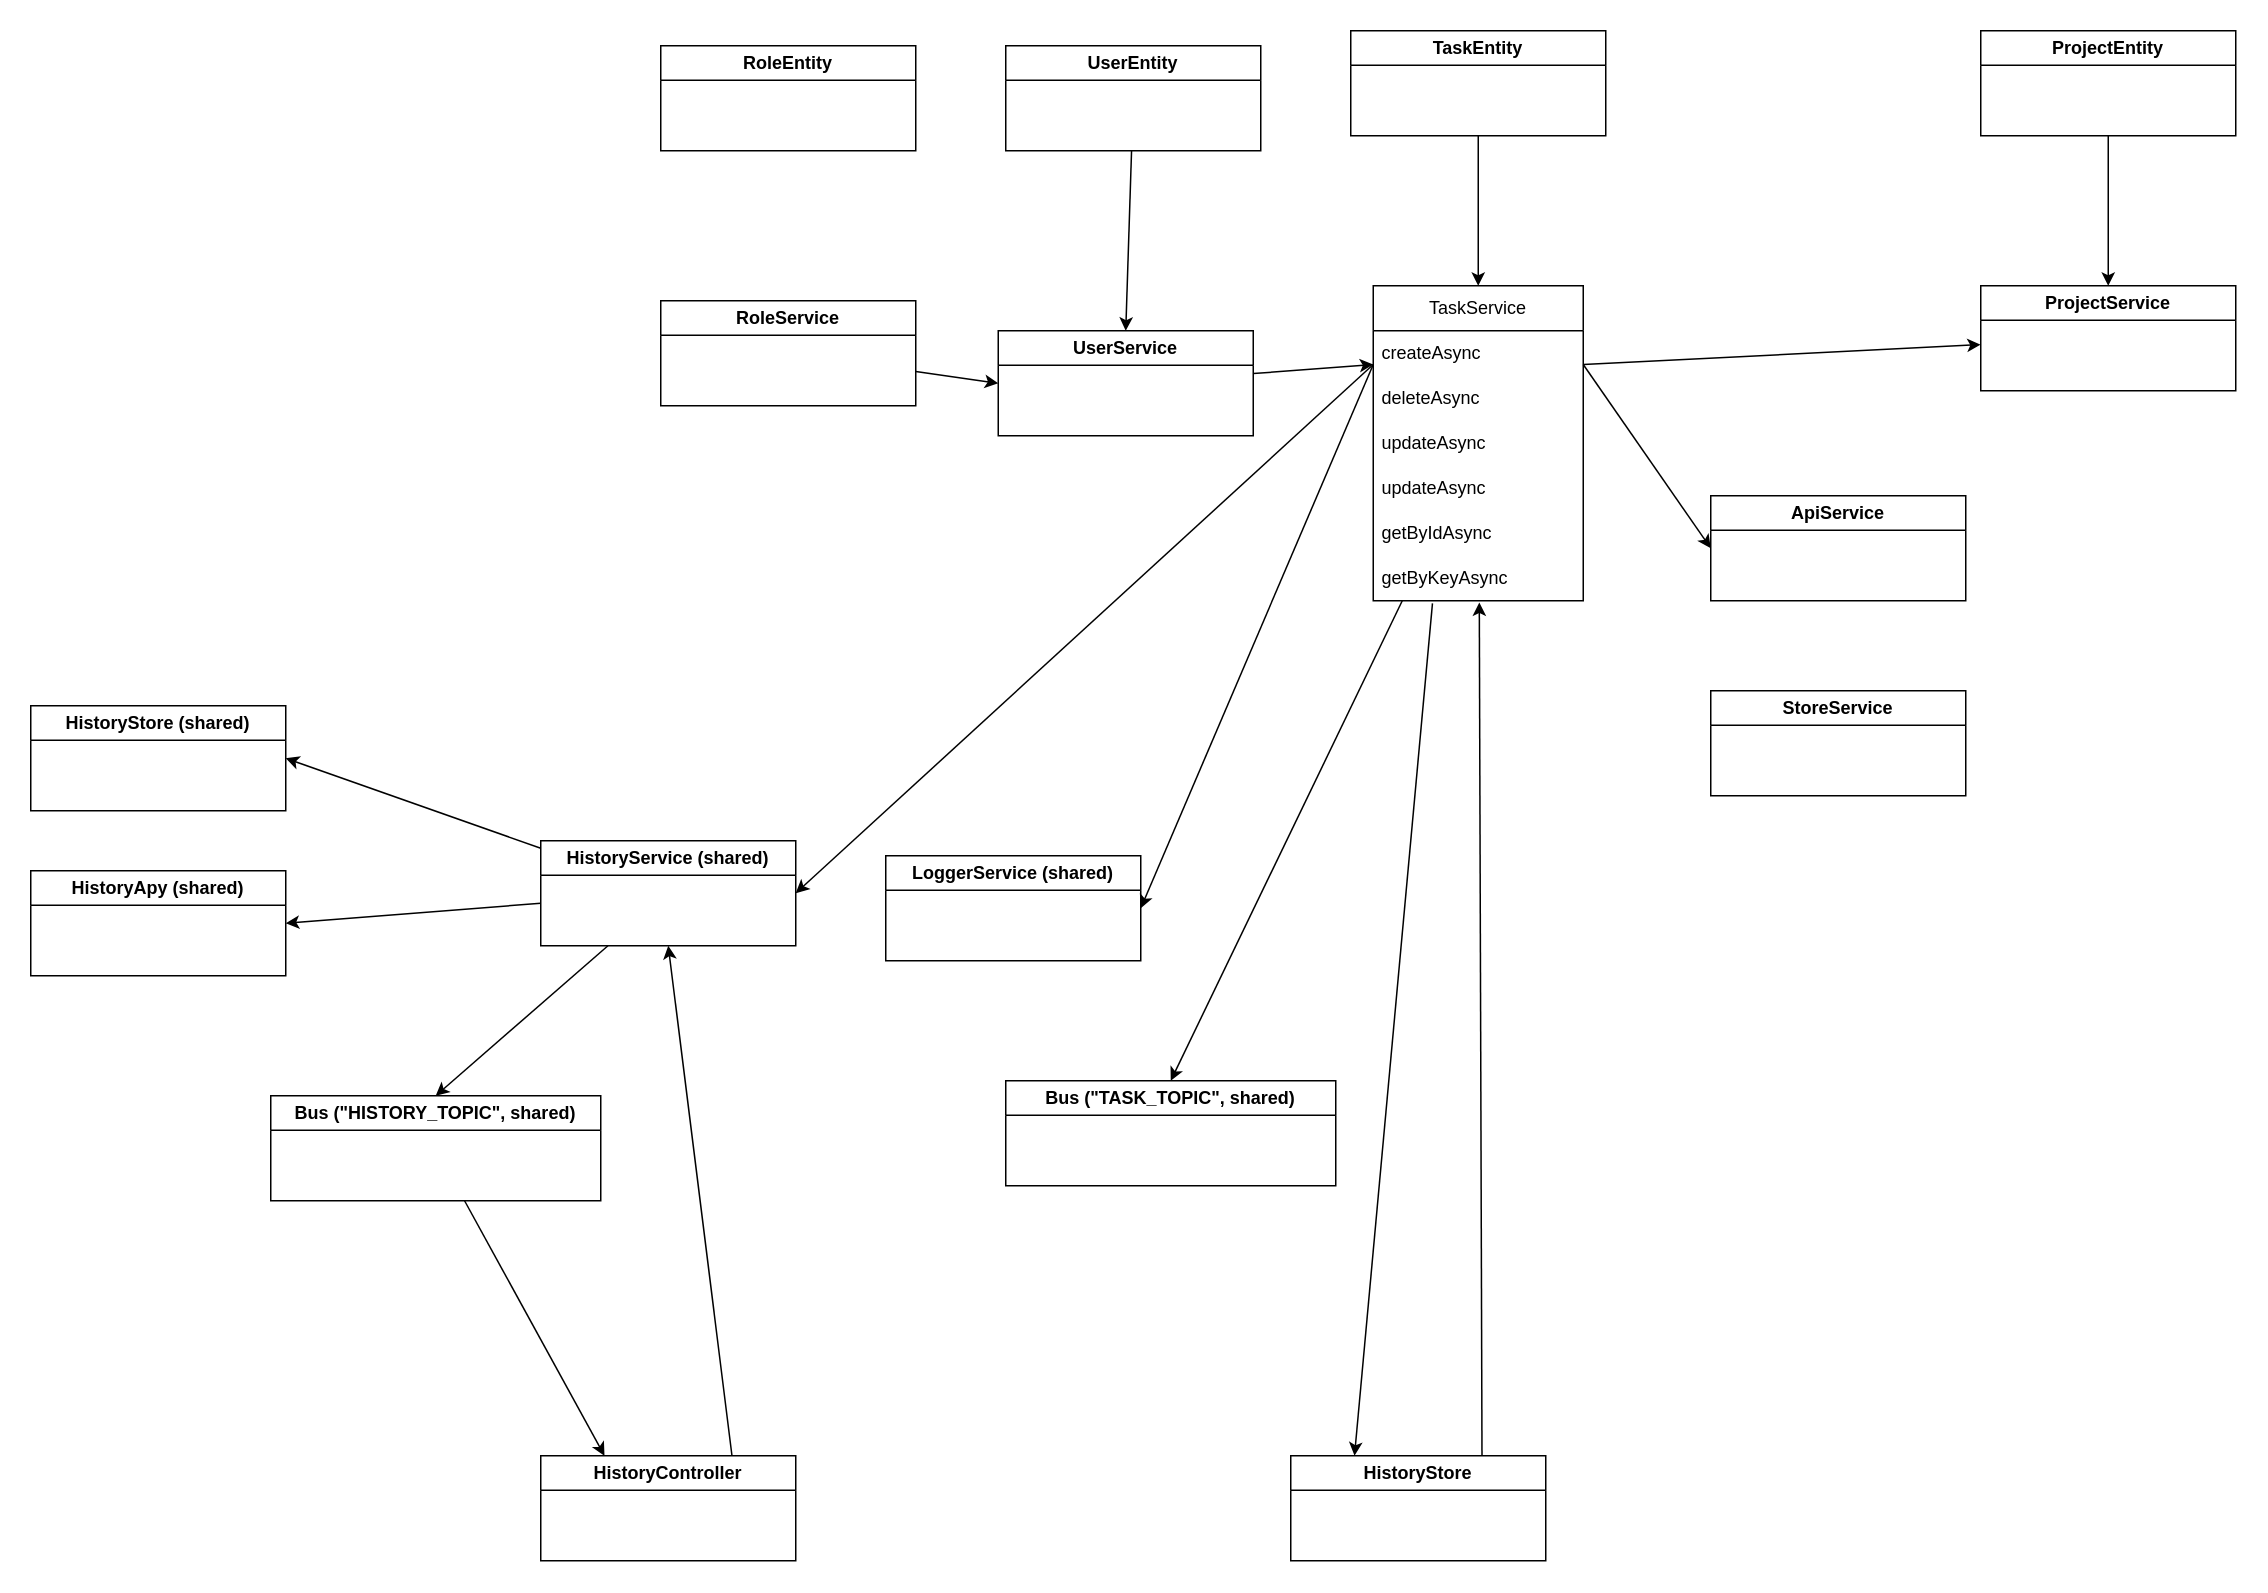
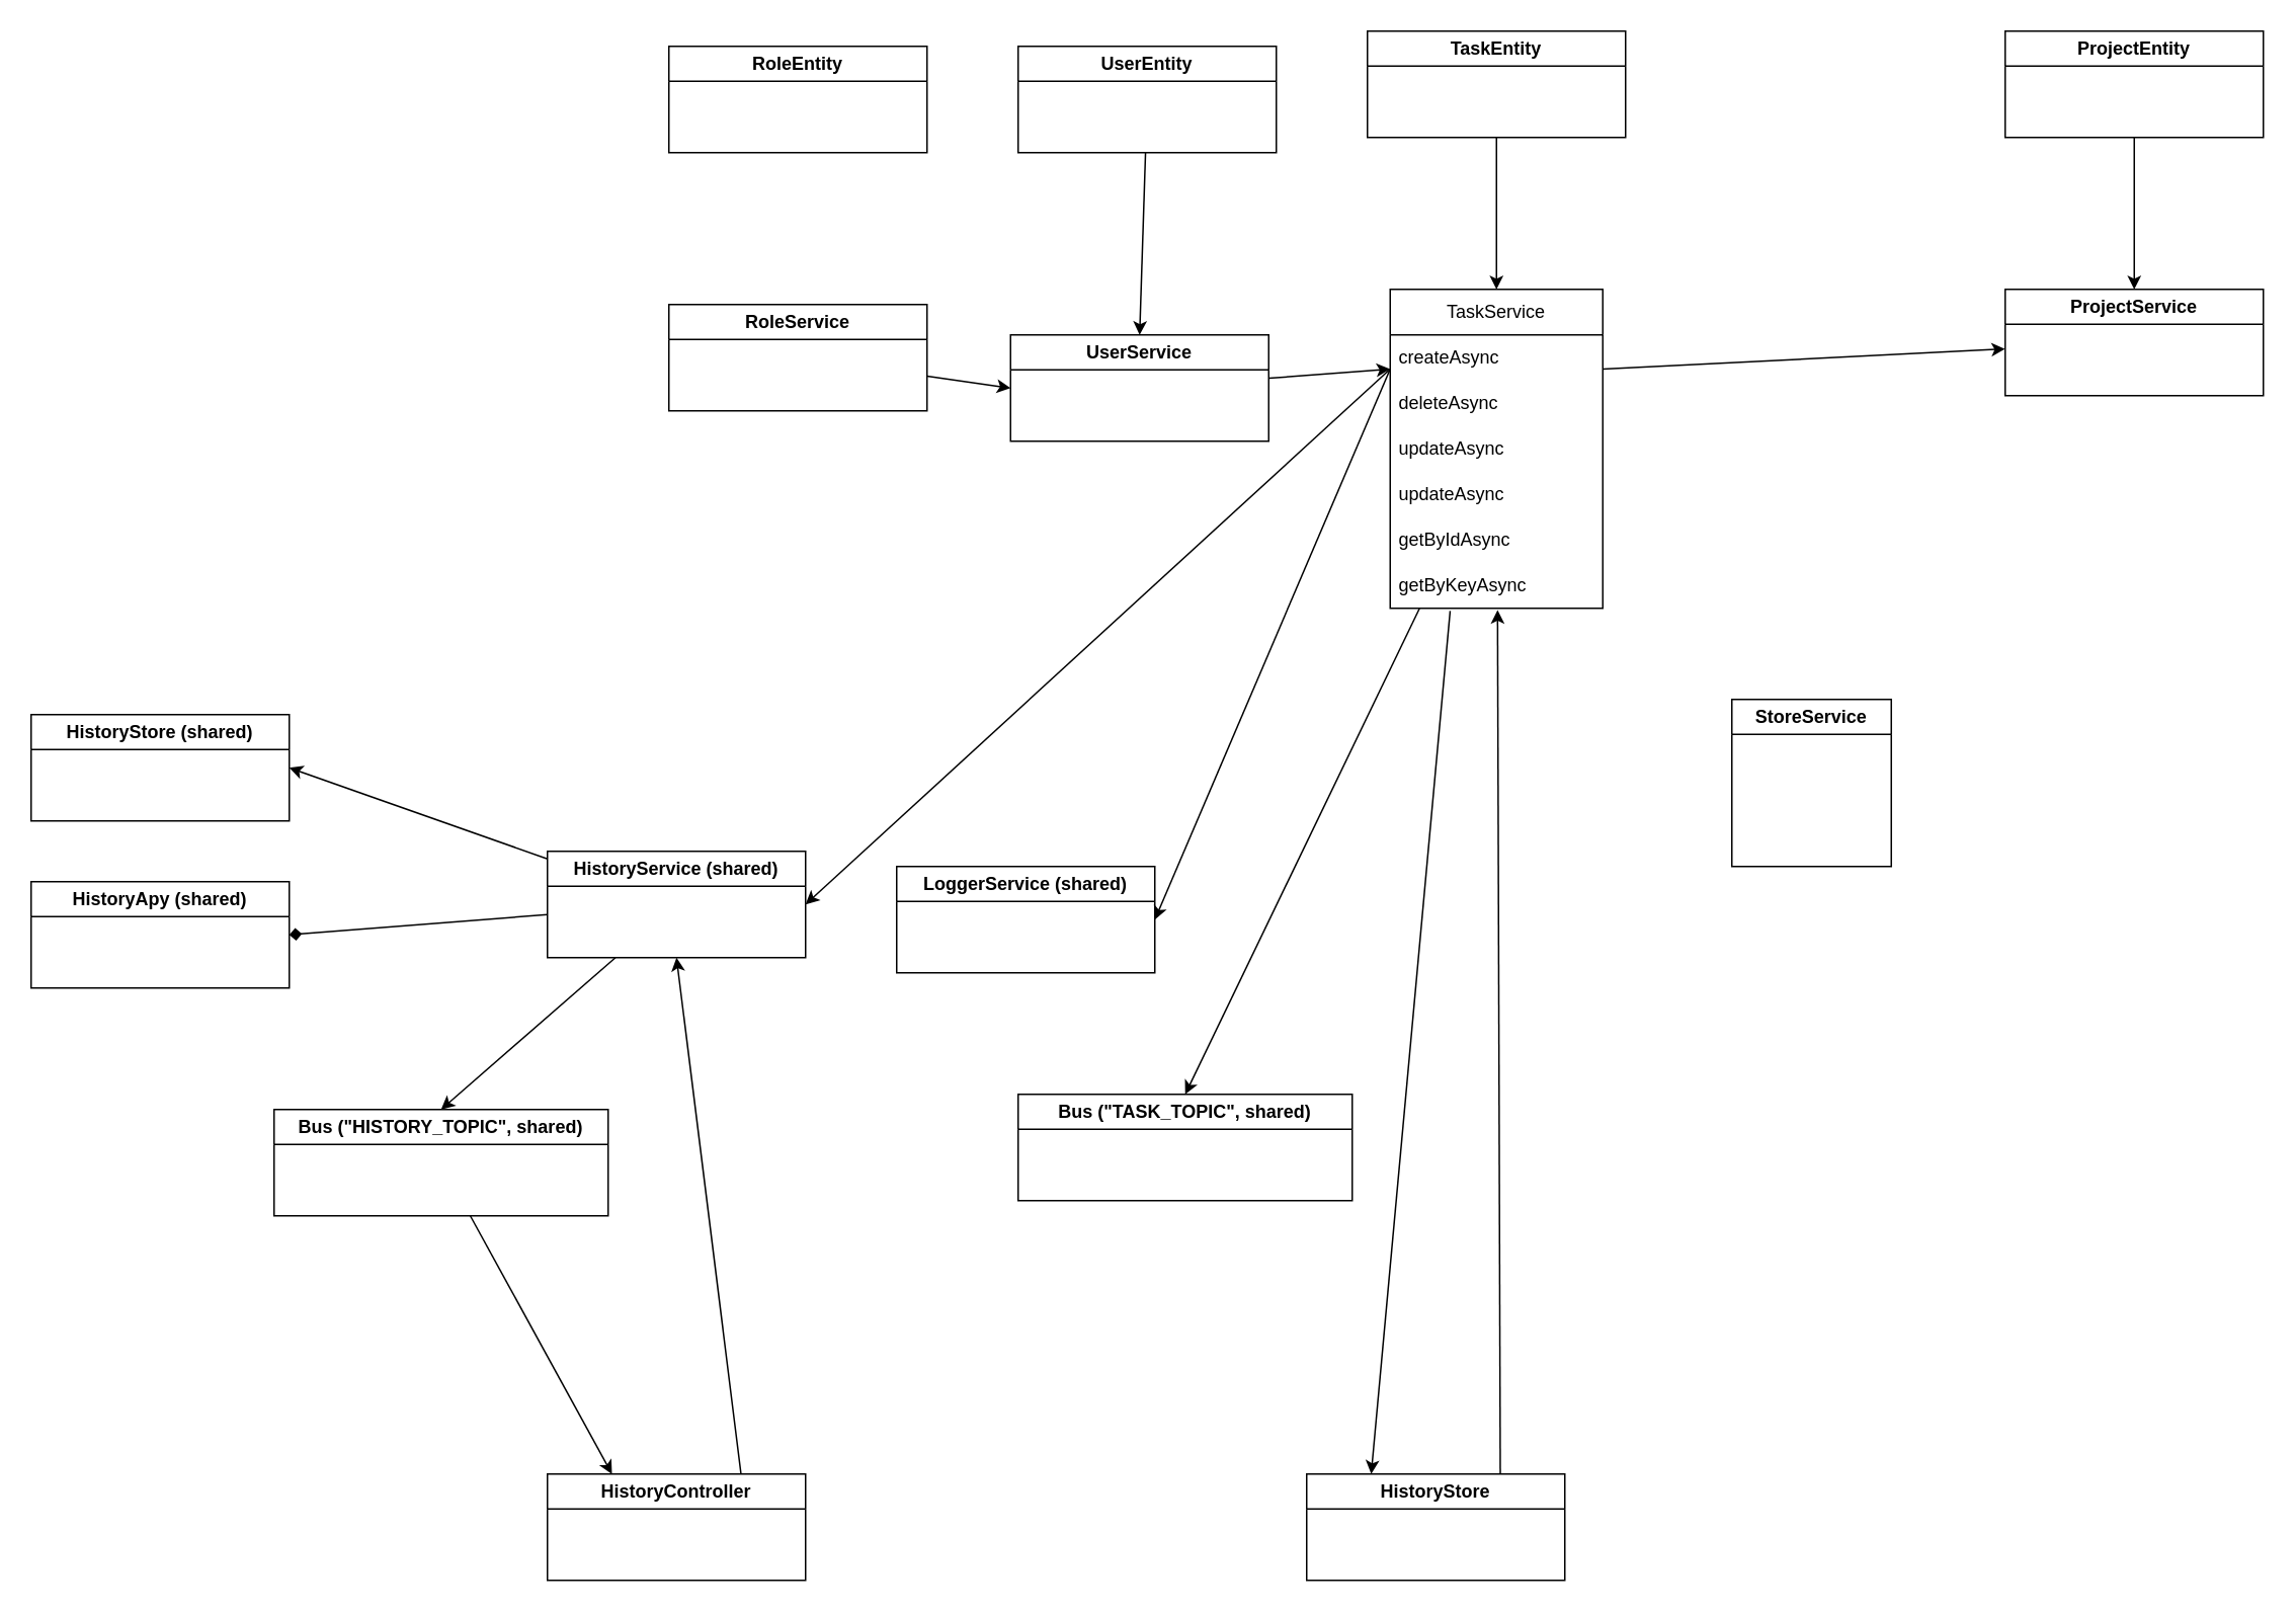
  <mxCell id="0" />
  <mxCell id="1" parent="0" />
  <mxCell id="2" style="edgeStyle=none;html=1;entryX=0.5;entryY=0;entryDx=0;entryDy=0;" parent="1" source="3" target="30" edge="1"><mxGeometry relative="1" as="geometry"><mxPoint x="990" y="210" as="targetPoint" /></mxGeometry></mxCell>
  <mxCell id="3" value="TaskEntity" style="swimlane;whiteSpace=wrap;html=1;" parent="1" vertex="1"><mxGeometry x="900" y="20" width="170" height="70" as="geometry" /></mxCell>
  <mxCell id="4" style="edgeStyle=none;html=1;exitX=1;exitY=0.25;exitDx=0;exitDy=0;" parent="1" source="30" target="10" edge="1"><mxGeometry relative="1" as="geometry"><mxPoint x="1012.708" y="270" as="sourcePoint" /></mxGeometry></mxCell>
- <mxCell id="5" style="edgeStyle=none;html=1;entryX=0;entryY=0.5;entryDx=0;entryDy=0;exitX=1;exitY=0.25;exitDx=0;exitDy=0;" parent="1" source="30" target="25" edge="1"><mxGeometry relative="1" as="geometry"><mxPoint x="998.854" y="270" as="sourcePoint" /></mxGeometry></mxCell>
  <mxCell id="6" style="edgeStyle=none;html=1;entryX=1;entryY=0.5;entryDx=0;entryDy=0;exitX=0;exitY=0.25;exitDx=0;exitDy=0;" parent="1" source="30" target="23" edge="1"><mxGeometry relative="1" as="geometry"><mxPoint x="940.764" y="270" as="sourcePoint" /></mxGeometry></mxCell>
  <mxCell id="7" style="edgeStyle=none;html=1;entryX=1;entryY=0.5;entryDx=0;entryDy=0;exitX=0;exitY=0.25;exitDx=0;exitDy=0;" parent="1" source="30" target="26" edge="1"><mxGeometry relative="1" as="geometry"><mxPoint x="963.125" y="270" as="sourcePoint" /></mxGeometry></mxCell>
  <mxCell id="8" style="edgeStyle=none;html=1;entryX=0.5;entryY=0;entryDx=0;entryDy=0;" parent="1" source="9" target="10" edge="1"><mxGeometry relative="1" as="geometry" /></mxCell>
  <mxCell id="9" value="ProjectEntity" style="swimlane;whiteSpace=wrap;html=1;" parent="1" vertex="1"><mxGeometry x="1320" y="20" width="170" height="70" as="geometry" /></mxCell>
  <mxCell id="10" value="ProjectService" style="swimlane;whiteSpace=wrap;html=1;" parent="1" vertex="1"><mxGeometry x="1320" y="190" width="170" height="70" as="geometry" /></mxCell>
  <mxCell id="11" style="edgeStyle=none;html=1;entryX=0.5;entryY=0;entryDx=0;entryDy=0;" parent="1" source="12" target="14" edge="1"><mxGeometry relative="1" as="geometry" /></mxCell>
  <mxCell id="12" value="UserEntity" style="swimlane;whiteSpace=wrap;html=1;" parent="1" vertex="1"><mxGeometry x="670" y="30" width="170" height="70" as="geometry" /></mxCell>
  <mxCell id="13" style="edgeStyle=none;html=1;entryX=0;entryY=0.25;entryDx=0;entryDy=0;" parent="1" source="14" target="30" edge="1"><mxGeometry relative="1" as="geometry" /></mxCell>
  <mxCell id="14" value="UserService" style="swimlane;whiteSpace=wrap;html=1;" parent="1" vertex="1"><mxGeometry x="665" y="220" width="170" height="70" as="geometry" /></mxCell>
  <mxCell id="15" value="RoleEntity" style="swimlane;whiteSpace=wrap;html=1;" parent="1" vertex="1"><mxGeometry x="440" y="30" width="170" height="70" as="geometry" /></mxCell>
  <mxCell id="16" style="edgeStyle=none;html=1;entryX=0;entryY=0.5;entryDx=0;entryDy=0;" parent="1" source="17" target="14" edge="1"><mxGeometry relative="1" as="geometry" /></mxCell>
  <mxCell id="17" value="RoleService" style="swimlane;whiteSpace=wrap;html=1;" parent="1" vertex="1"><mxGeometry x="440" y="200" width="170" height="70" as="geometry" /></mxCell>
  <mxCell id="18" style="edgeStyle=none;html=1;entryX=0.505;entryY=1.038;entryDx=0;entryDy=0;entryPerimeter=0;exitX=0.75;exitY=0;exitDx=0;exitDy=0;" parent="1" source="19" target="36" edge="1"><mxGeometry relative="1" as="geometry"><mxPoint x="985" y="270" as="targetPoint" /></mxGeometry></mxCell>
  <mxCell id="19" value="HistoryStore" style="swimlane;whiteSpace=wrap;html=1;" parent="1" vertex="1"><mxGeometry x="860" y="970" width="170" height="70" as="geometry" /></mxCell>
  <mxCell id="20" style="edgeStyle=none;html=1;entryX=0.5;entryY=0;entryDx=0;entryDy=0;" parent="1" source="23" target="40" edge="1"><mxGeometry relative="1" as="geometry" /></mxCell>
  <mxCell id="21" style="edgeStyle=none;html=1;entryX=1;entryY=0.5;entryDx=0;entryDy=0;" parent="1" source="23" target="41" edge="1"><mxGeometry relative="1" as="geometry" /></mxCell>
- <mxCell id="22" style="edgeStyle=none;html=1;entryX=1;entryY=0.5;entryDx=0;entryDy=0;" parent="1" source="23" target="42" edge="1"><mxGeometry relative="1" as="geometry" /></mxCell>
+ <mxCell id="22" style="edgeStyle=none;html=1;entryX=1;entryY=0.5;entryDx=0;entryDy=0;endArrow=diamond;" parent="1" source="23" target="42" edge="1"><mxGeometry relative="1" as="geometry" /></mxCell>
  <mxCell id="23" value="HistoryService (shared)" style="swimlane;whiteSpace=wrap;html=1;" parent="1" vertex="1"><mxGeometry x="360" y="560" width="170" height="70" as="geometry" /></mxCell>
- <mxCell id="24" value="StoreService" style="swimlane;whiteSpace=wrap;html=1;" parent="1" vertex="1"><mxGeometry x="1140" y="460" width="170" height="70" as="geometry" /></mxCell>
- <mxCell id="25" value="ApiService" style="swimlane;whiteSpace=wrap;html=1;startSize=23;" parent="1" vertex="1"><mxGeometry x="1140" y="330" width="170" height="70" as="geometry" /></mxCell>
+ <mxCell id="24" value="StoreService" style="swimlane;whiteSpace=wrap;html=1;" parent="1" vertex="1"><mxGeometry x="1140" y="460" width="105" height="110" as="geometry" /></mxCell>
  <mxCell id="26" value="LoggerService (shared)" style="swimlane;whiteSpace=wrap;html=1;" parent="1" vertex="1"><mxGeometry x="590" y="570" width="170" height="70" as="geometry" /></mxCell>
  <mxCell id="27" style="edgeStyle=none;html=1;entryX=0.25;entryY=0;entryDx=0;entryDy=0;exitX=0.282;exitY=1.057;exitDx=0;exitDy=0;exitPerimeter=0;" parent="1" source="36" target="19" edge="1"><mxGeometry relative="1" as="geometry" /></mxCell>
  <mxCell id="28" value="Bus (&quot;TASK_TOPIC&quot;, shared)" style="swimlane;whiteSpace=wrap;html=1;" parent="1" vertex="1"><mxGeometry x="670" y="720" width="220" height="70" as="geometry" /></mxCell>
  <mxCell id="29" style="edgeStyle=none;html=1;entryX=0.5;entryY=0;entryDx=0;entryDy=0;" parent="1" source="30" target="28" edge="1"><mxGeometry relative="1" as="geometry" /></mxCell>
  <mxCell id="30" value="TaskService" style="swimlane;fontStyle=0;childLayout=stackLayout;horizontal=1;startSize=30;horizontalStack=0;resizeParent=1;resizeParentMax=0;resizeLast=0;collapsible=1;marginBottom=0;whiteSpace=wrap;html=1;" parent="1" vertex="1"><mxGeometry x="915" y="190" width="140" height="210" as="geometry" /></mxCell>
  <mxCell id="31" value="createAsync" style="text;strokeColor=none;fillColor=none;align=left;verticalAlign=middle;spacingLeft=4;spacingRight=4;overflow=hidden;points=[[0,0.5],[1,0.5]];portConstraint=eastwest;rotatable=0;whiteSpace=wrap;html=1;" parent="30" vertex="1"><mxGeometry y="30" width="140" height="30" as="geometry" /></mxCell>
  <mxCell id="32" value="deleteAsync" style="text;strokeColor=none;fillColor=none;align=left;verticalAlign=middle;spacingLeft=4;spacingRight=4;overflow=hidden;points=[[0,0.5],[1,0.5]];portConstraint=eastwest;rotatable=0;whiteSpace=wrap;html=1;" parent="30" vertex="1"><mxGeometry y="60" width="140" height="30" as="geometry" /></mxCell>
  <mxCell id="33" value="updateAsync" style="text;strokeColor=none;fillColor=none;align=left;verticalAlign=middle;spacingLeft=4;spacingRight=4;overflow=hidden;points=[[0,0.5],[1,0.5]];portConstraint=eastwest;rotatable=0;whiteSpace=wrap;html=1;" parent="30" vertex="1"><mxGeometry y="90" width="140" height="30" as="geometry" /></mxCell>
  <mxCell id="34" value="updateAsync" style="text;strokeColor=none;fillColor=none;align=left;verticalAlign=middle;spacingLeft=4;spacingRight=4;overflow=hidden;points=[[0,0.5],[1,0.5]];portConstraint=eastwest;rotatable=0;whiteSpace=wrap;html=1;" parent="30" vertex="1"><mxGeometry y="120" width="140" height="30" as="geometry" /></mxCell>
  <mxCell id="35" value="getByIdAsync" style="text;strokeColor=none;fillColor=none;align=left;verticalAlign=middle;spacingLeft=4;spacingRight=4;overflow=hidden;points=[[0,0.5],[1,0.5]];portConstraint=eastwest;rotatable=0;whiteSpace=wrap;html=1;" parent="30" vertex="1"><mxGeometry y="150" width="140" height="30" as="geometry" /></mxCell>
  <mxCell id="36" value="getByKeyAsync" style="text;strokeColor=none;fillColor=none;align=left;verticalAlign=middle;spacingLeft=4;spacingRight=4;overflow=hidden;points=[[0,0.5],[1,0.5]];portConstraint=eastwest;rotatable=0;whiteSpace=wrap;html=1;" parent="30" vertex="1"><mxGeometry y="180" width="140" height="30" as="geometry" /></mxCell>
  <mxCell id="37" style="edgeStyle=none;html=1;entryX=0.5;entryY=1;entryDx=0;entryDy=0;exitX=0.75;exitY=0;exitDx=0;exitDy=0;" parent="1" source="38" target="23" edge="1"><mxGeometry relative="1" as="geometry" /></mxCell>
  <mxCell id="38" value="HistoryController" style="swimlane;whiteSpace=wrap;html=1;" parent="1" vertex="1"><mxGeometry x="360" y="970" width="170" height="70" as="geometry" /></mxCell>
  <mxCell id="39" style="edgeStyle=none;html=1;entryX=0.25;entryY=0;entryDx=0;entryDy=0;" parent="1" source="40" target="38" edge="1"><mxGeometry relative="1" as="geometry" /></mxCell>
  <mxCell id="40" value="Bus (&quot;HISTORY_TOPIC&quot;, shared)" style="swimlane;whiteSpace=wrap;html=1;" parent="1" vertex="1"><mxGeometry x="180" y="730" width="220" height="70" as="geometry" /></mxCell>
  <mxCell id="41" value="HistoryStore (shared)" style="swimlane;whiteSpace=wrap;html=1;" parent="1" vertex="1"><mxGeometry x="20" y="470" width="170" height="70" as="geometry" /></mxCell>
  <mxCell id="42" value="HistoryApy (shared)" style="swimlane;whiteSpace=wrap;html=1;startSize=23;" parent="1" vertex="1"><mxGeometry x="20" y="580" width="170" height="70" as="geometry" /></mxCell>
